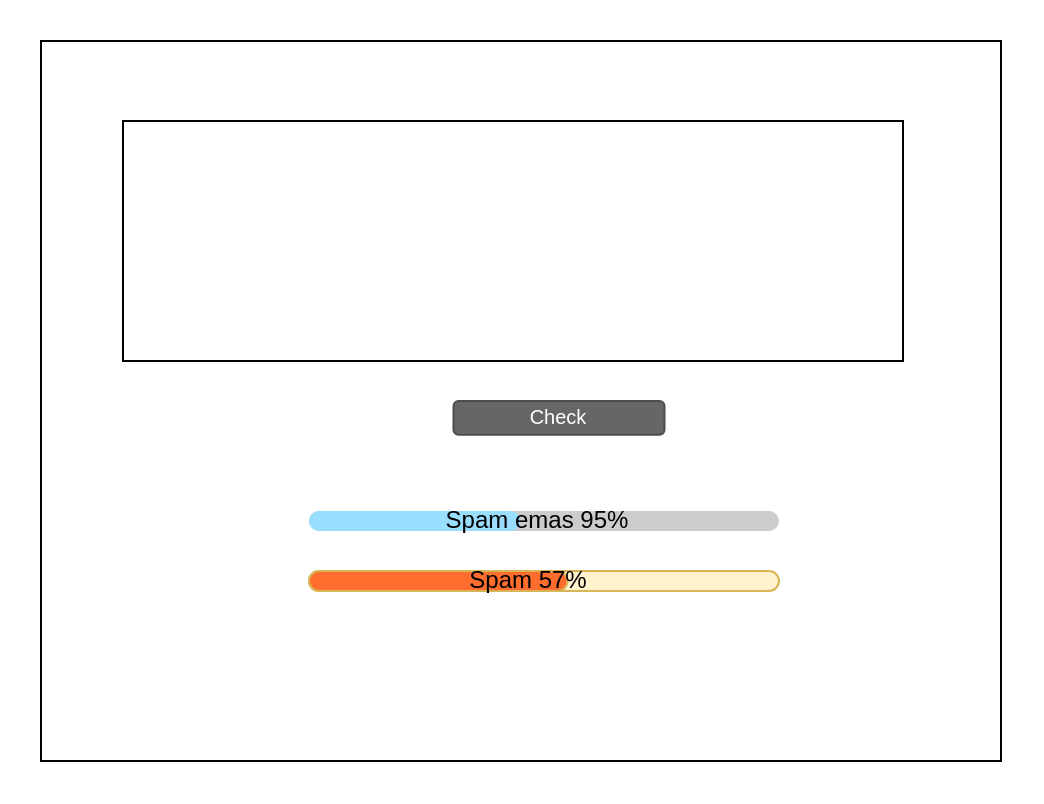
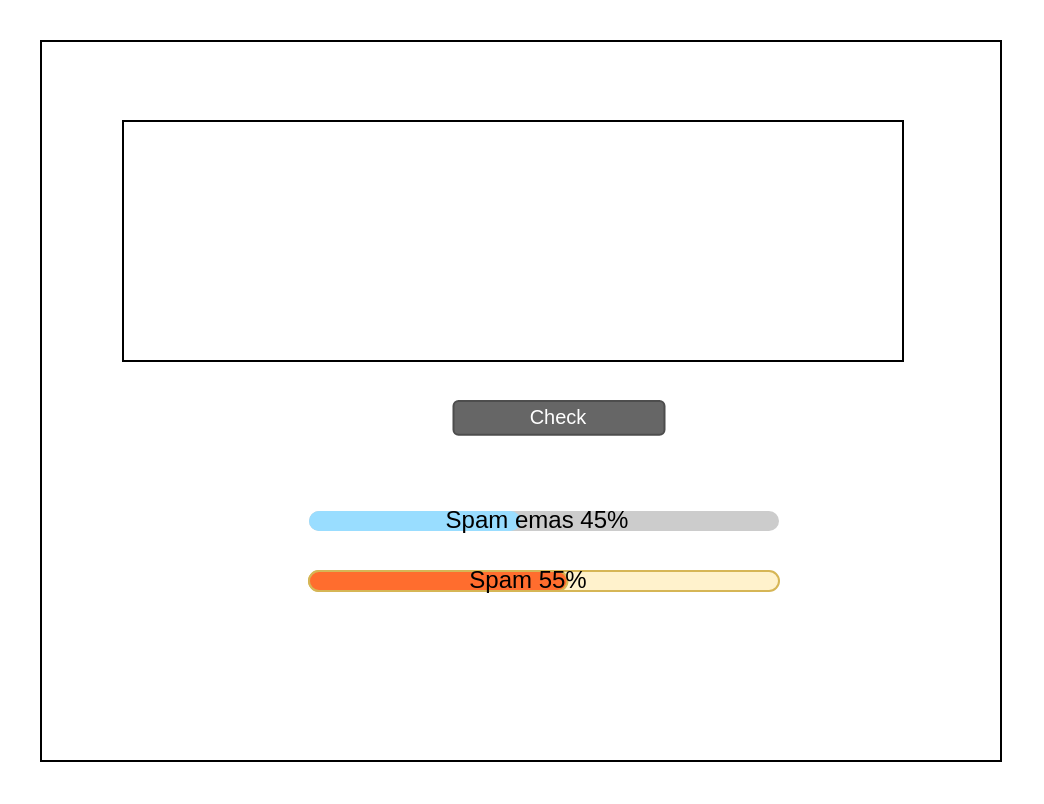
  <mxCell id="0" />
  <mxCell id="1" parent="0" />
  <mxCell id="2" value="" style="rounded=0;whiteSpace=wrap;html=1;" vertex="1" parent="1"><mxGeometry x="20" y="20" width="480" height="360" as="geometry" /></mxCell>
  <mxCell id="3" value="" style="rounded=0;whiteSpace=wrap;html=1;" vertex="1" parent="1"><mxGeometry x="61" y="60" width="390" height="120" as="geometry" /></mxCell>
  <mxCell id="4" value="Check" style="rounded=1;html=1;shadow=0;dashed=0;whiteSpace=wrap;fontSize=10;fillColor=#666666;align=center;strokeColor=#4D4D4D;fontColor=#ffffff;" vertex="1" parent="1"><mxGeometry x="226.25" y="200" width="105.5" height="16.88" as="geometry" /></mxCell>
  <mxCell id="5" value="" style="verticalLabelPosition=bottom;shadow=0;dashed=0;align=center;html=1;verticalAlign=top;strokeWidth=1;shape=mxgraph.mockup.misc.progressBar;fillColor=#cccccc;strokeColor=none;fillColor2=#99ddff;barPos=45;" vertex="1" parent="1"><mxGeometry x="154" y="240" width="235" height="40" as="geometry" /></mxCell>
  <mxCell id="6" value="" style="verticalLabelPosition=bottom;shadow=0;dashed=0;align=center;html=1;verticalAlign=top;strokeWidth=1;shape=mxgraph.mockup.misc.progressBar;fillColor=#fff2cc;strokeColor=#d6b656;fillColor2=#FF6D2E;barPos=55;" vertex="1" parent="1"><mxGeometry x="154" y="270" width="235" height="40" as="geometry" /></mxCell>
- <mxCell id="7" value="Spam emas 95%" style="text;html=1;strokeColor=none;fillColor=none;align=center;verticalAlign=middle;whiteSpace=wrap;rounded=0;" vertex="1" parent="1"><mxGeometry x="221" y="245" width="95" height="30" as="geometry" /></mxCell>
- <mxCell id="8" value="Spam 57%" style="text;html=1;strokeColor=none;fillColor=none;align=center;verticalAlign=middle;whiteSpace=wrap;rounded=0;" vertex="1" parent="1"><mxGeometry x="229" y="275" width="70" height="30" as="geometry" /></mxCell>
+ <mxCell id="7" value="Spam emas 45%" style="text;html=1;strokeColor=none;fillColor=none;align=center;verticalAlign=middle;whiteSpace=wrap;rounded=0;" vertex="1" parent="1"><mxGeometry x="221" y="245" width="95" height="30" as="geometry" /></mxCell>
+ <mxCell id="8" value="Spam 55%" style="text;html=1;strokeColor=none;fillColor=none;align=center;verticalAlign=middle;whiteSpace=wrap;rounded=0;" vertex="1" parent="1"><mxGeometry x="229" y="275" width="70" height="30" as="geometry" /></mxCell>
